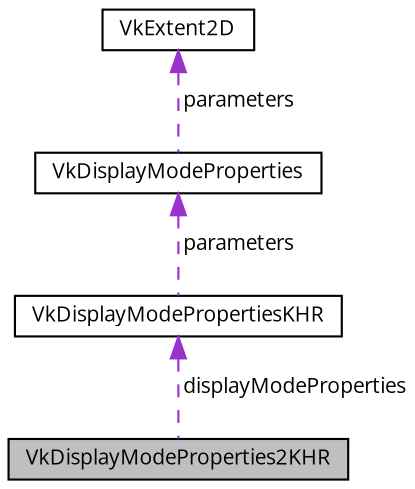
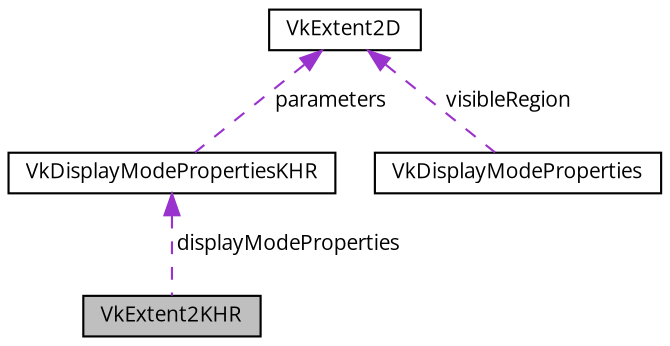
  digraph {
    fontname="Open Sans"
    node [color=black fillcolor=white fontname="Open Sans" fontsize=10 shape=record style=filled]
    edge [color=darkorchid3 dir=back fontname="Open Sans" fontsize=10 labelfontname=Helvetica labelfontsize=10 style=dashed]
-   n1 [fillcolor=grey75 fontcolor=black height=0.2 label=VkDisplayModeProperties2KHR width=0.4]
+   n1 [fillcolor=grey75 fontcolor=black height=0.2 label=VkExtent2KHR width=0.4]
    n2 [height=0.2 label=VkDisplayModePropertiesKHR width=0.4]
    n3 [height=0.2 label=VkDisplayModeProperties width=0.4]
    n4 [height=0.2 label=VkExtent2D width=0.4]
    n2 -> n1 [label=" displayModeProperties"]
-   n3 -> n2 [label=" parameters"]
-   n4 -> n3 [label=" parameters"]
+   n4 -> n2 [label=" parameters"]
+   n4 -> n3 [label=" visibleRegion"]
  }
